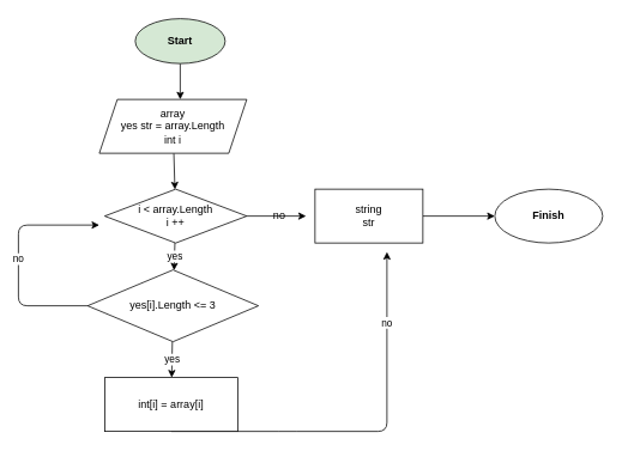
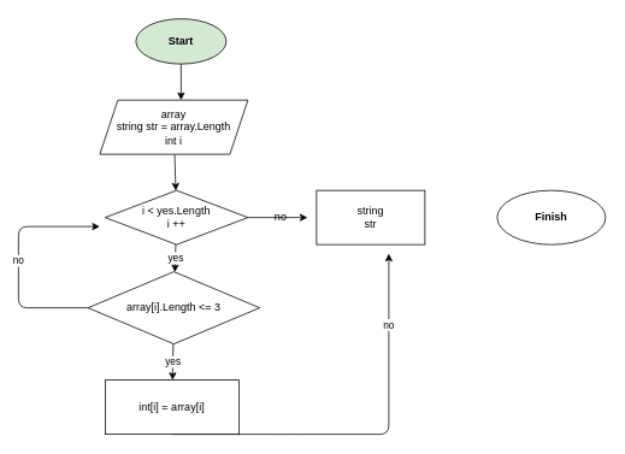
  <mxCell id="0" />
  <mxCell id="1" parent="0" />
  <mxCell id="2" style="edgeStyle=none;html=1;exitX=0.5;exitY=1;exitDx=0;exitDy=0;" edge="1" parent="1" source="3"><mxGeometry relative="1" as="geometry"><mxPoint x="200" y="110" as="targetPoint" /></mxGeometry></mxCell>
  <mxCell id="3" value="&lt;b&gt;Start&lt;/b&gt;" style="ellipse;whiteSpace=wrap;html=1;fillColor=#d5e8d4;" vertex="1" parent="1"><mxGeometry x="150" y="20" width="100" height="50" as="geometry" /></mxCell>
  <mxCell id="4" value="" style="edgeStyle=none;html=1;" edge="1" parent="1" source="5" target="8"><mxGeometry relative="1" as="geometry" /></mxCell>
- <mxCell id="5" value="array&lt;br&gt;yes str = array.Length&lt;br&gt;int i" style="shape=parallelogram;perimeter=parallelogramPerimeter;whiteSpace=wrap;html=1;fixedSize=1;" vertex="1" parent="1"><mxGeometry x="110" y="110" width="164" height="60" as="geometry" /></mxCell>
+ <mxCell id="5" value="array&lt;br&gt;string str = array.Length&lt;br&gt;int i" style="shape=parallelogram;perimeter=parallelogramPerimeter;whiteSpace=wrap;html=1;fixedSize=1;" vertex="1" parent="1"><mxGeometry x="110" y="110" width="164" height="60" as="geometry" /></mxCell>
  <mxCell id="6" value="yes" style="edgeStyle=none;html=1;" edge="1" parent="1" source="8" target="11"><mxGeometry relative="1" as="geometry" /></mxCell>
  <mxCell id="7" style="edgeStyle=none;html=1;exitX=1;exitY=0.5;exitDx=0;exitDy=0;" edge="1" parent="1" source="8"><mxGeometry relative="1" as="geometry"><mxPoint x="340" y="240" as="targetPoint" /></mxGeometry></mxCell>
- <mxCell id="8" value="i &amp;lt; array.Length&lt;br&gt;i ++" style="rhombus;whiteSpace=wrap;html=1;" vertex="1" parent="1"><mxGeometry x="116" y="210" width="158" height="60" as="geometry" /></mxCell>
+ <mxCell id="8" value="i &amp;lt; yes.Length&lt;br&gt;i ++" style="rhombus;whiteSpace=wrap;html=1;" vertex="1" parent="1"><mxGeometry x="116" y="210" width="158" height="60" as="geometry" /></mxCell>
  <mxCell id="9" value="yes" style="edgeStyle=none;html=1;" edge="1" parent="1" source="11" target="15"><mxGeometry relative="1" as="geometry" /></mxCell>
  <mxCell id="10" value="no" style="edgeStyle=none;html=1;exitX=0;exitY=0.5;exitDx=0;exitDy=0;" edge="1" parent="1" source="11"><mxGeometry relative="1" as="geometry"><mxPoint x="110" y="250" as="targetPoint" /><Array as="points"><mxPoint x="20" y="340" /><mxPoint x="20" y="250" /></Array></mxGeometry></mxCell>
- <mxCell id="11" value="yes[i].Length &amp;lt;= 3" style="rhombus;whiteSpace=wrap;html=1;" vertex="1" parent="1"><mxGeometry x="97" y="300" width="190" height="80" as="geometry" /></mxCell>
+ <mxCell id="11" value="array[i].Length &amp;lt;= 3" style="rhombus;whiteSpace=wrap;html=1;" vertex="1" parent="1"><mxGeometry x="97" y="300" width="190" height="80" as="geometry" /></mxCell>
  <mxCell id="12" value="&lt;b&gt;Finish&lt;/b&gt;" style="ellipse;whiteSpace=wrap;html=1;" vertex="1" parent="1"><mxGeometry x="550" y="210" width="120" height="60" as="geometry" /></mxCell>
  <mxCell id="13" style="edgeStyle=none;html=1;exitX=0.5;exitY=1;exitDx=0;exitDy=0;" edge="1" parent="1" source="15"><mxGeometry relative="1" as="geometry"><mxPoint x="430" y="280" as="targetPoint" /><Array as="points"><mxPoint x="320" y="480" /><mxPoint x="430" y="480" /></Array></mxGeometry></mxCell>
  <mxCell id="14" value="no" style="edgeLabel;html=1;align=center;verticalAlign=middle;resizable=0;points=[];" vertex="1" connectable="0" parent="13"><mxGeometry x="0.646" y="1" relative="1" as="geometry"><mxPoint as="offset" /></mxGeometry></mxCell>
  <mxCell id="15" value="int[i] = array[i]" style="whiteSpace=wrap;html=1;" vertex="1" parent="1"><mxGeometry x="116" y="420" width="148" height="60" as="geometry" /></mxCell>
- <mxCell id="16" style="edgeStyle=none;html=1;exitX=1;exitY=0.5;exitDx=0;exitDy=0;entryX=0;entryY=0.5;entryDx=0;entryDy=0;" edge="1" parent="1" source="17" target="12"><mxGeometry relative="1" as="geometry" /></mxCell>
  <mxCell id="17" value="string&lt;br&gt;str" style="rounded=0;whiteSpace=wrap;html=1;" vertex="1" parent="1"><mxGeometry x="350" y="210" width="120" height="60" as="geometry" /></mxCell>
  <mxCell id="18" value="no" style="text;html=1;align=center;verticalAlign=middle;resizable=0;points=[];autosize=1;strokeColor=none;fillColor=none;" vertex="1" parent="1"><mxGeometry x="295" y="230" width="30" height="20" as="geometry" /></mxCell>
